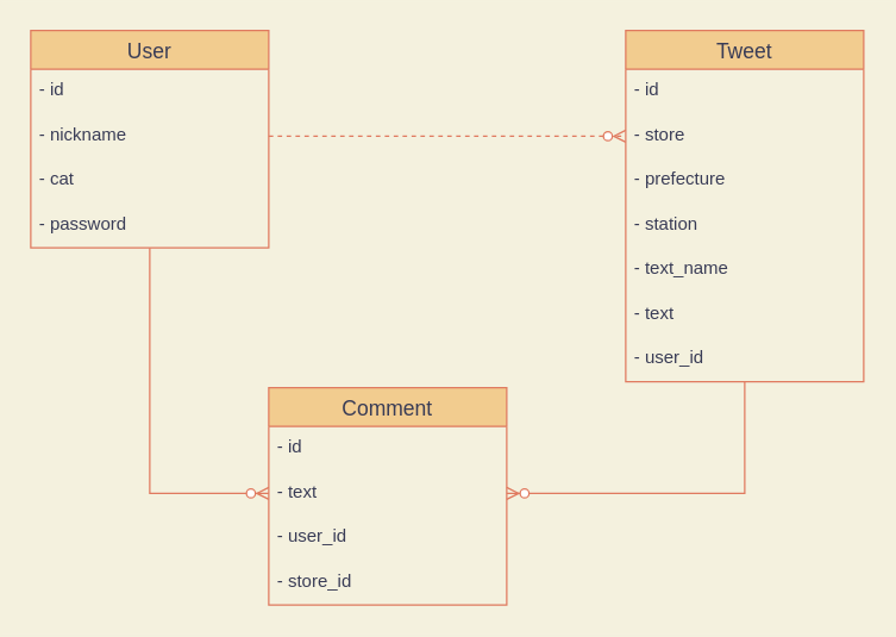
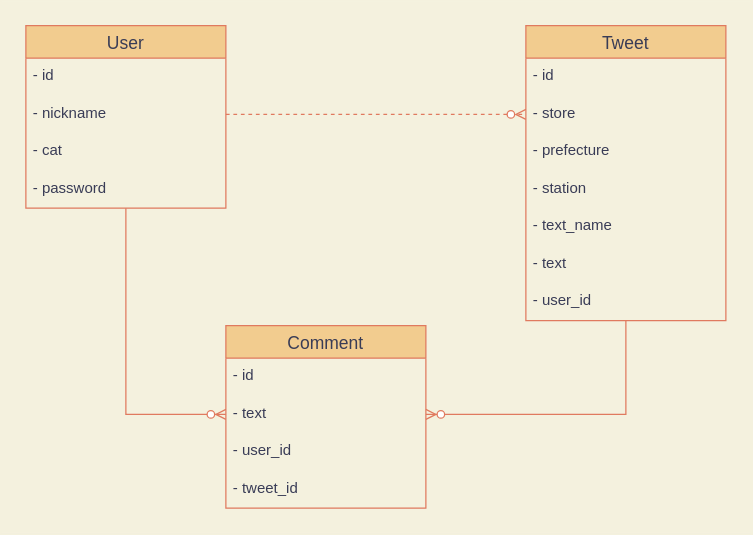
  <mxCell id="0" />
  <mxCell id="1" parent="0" />
  <mxCell id="2" style="edgeStyle=orthogonalEdgeStyle;rounded=0;sketch=0;jumpSize=6;orthogonalLoop=1;jettySize=auto;html=1;entryX=0;entryY=0.5;entryDx=0;entryDy=0;startSize=6;endArrow=ERzeroToMany;endFill=1;strokeColor=#E07A5F;strokeWidth=1;fillColor=#F2CC8F;fontColor=#393C56;labelBackgroundColor=#F4F1DE;" parent="1" source="3" target="19" edge="1"><mxGeometry relative="1" as="geometry" /></mxCell>
  <mxCell id="3" value="User" style="swimlane;fontStyle=0;childLayout=stackLayout;horizontal=1;startSize=26;horizontalStack=0;resizeParent=1;resizeParentMax=0;resizeLast=0;collapsible=1;marginBottom=0;align=center;fontSize=14;rounded=0;sketch=0;strokeColor=#E07A5F;fillColor=#F2CC8F;fontColor=#393C56;" parent="1" vertex="1"><mxGeometry x="20" y="20" width="160" height="146" as="geometry" /></mxCell>
  <mxCell id="4" value="- id" style="text;strokeColor=none;fillColor=none;spacingLeft=4;spacingRight=4;overflow=hidden;rotatable=0;points=[[0,0.5],[1,0.5]];portConstraint=eastwest;fontSize=12;fontColor=#393C56;" parent="3" vertex="1"><mxGeometry y="26" width="160" height="30" as="geometry" /></mxCell>
  <mxCell id="5" value="- nickname" style="text;strokeColor=none;fillColor=none;spacingLeft=4;spacingRight=4;overflow=hidden;rotatable=0;points=[[0,0.5],[1,0.5]];portConstraint=eastwest;fontSize=12;fontColor=#393C56;" parent="3" vertex="1"><mxGeometry y="56" width="160" height="30" as="geometry" /></mxCell>
  <mxCell id="6" value="- cat" style="text;spacingLeft=4;spacingRight=4;overflow=hidden;rotatable=0;points=[[0,0.5],[1,0.5]];portConstraint=eastwest;fontSize=12;fontColor=#393C56;" parent="3" vertex="1"><mxGeometry y="86" width="160" height="30" as="geometry" /></mxCell>
  <mxCell id="7" value="- password" style="text;strokeColor=none;fillColor=none;spacingLeft=4;spacingRight=4;overflow=hidden;rotatable=0;points=[[0,0.5],[1,0.5]];portConstraint=eastwest;fontSize=12;fontColor=#393C56;" parent="3" vertex="1"><mxGeometry y="116" width="160" height="30" as="geometry" /></mxCell>
  <mxCell id="8" style="edgeStyle=orthogonalEdgeStyle;sketch=0;jumpSize=6;orthogonalLoop=1;jettySize=auto;html=1;entryX=1;entryY=0.5;entryDx=0;entryDy=0;startSize=6;endArrow=ERzeroToMany;endFill=1;strokeColor=#E07A5F;strokeWidth=1;fillColor=#F2CC8F;fontColor=#393C56;rounded=0;labelBackgroundColor=#F4F1DE;" parent="1" source="9" target="19" edge="1"><mxGeometry relative="1" as="geometry" /></mxCell>
  <mxCell id="9" value="Tweet" style="swimlane;fontStyle=0;childLayout=stackLayout;horizontal=1;startSize=26;horizontalStack=0;resizeParent=1;resizeParentMax=0;resizeLast=0;collapsible=1;marginBottom=0;align=center;fontSize=14;rounded=0;sketch=0;strokeColor=#E07A5F;fillColor=#F2CC8F;fontColor=#393C56;" parent="1" vertex="1"><mxGeometry x="420" y="20" width="160" height="236" as="geometry" /></mxCell>
  <mxCell id="10" value="- id" style="text;strokeColor=none;fillColor=none;spacingLeft=4;spacingRight=4;overflow=hidden;rotatable=0;points=[[0,0.5],[1,0.5]];portConstraint=eastwest;fontSize=12;fontColor=#393C56;" parent="9" vertex="1"><mxGeometry y="26" width="160" height="30" as="geometry" /></mxCell>
  <mxCell id="11" value="- store" style="text;strokeColor=none;fillColor=none;spacingLeft=4;spacingRight=4;overflow=hidden;rotatable=0;points=[[0,0.5],[1,0.5]];portConstraint=eastwest;fontSize=12;fontColor=#393C56;" parent="9" vertex="1"><mxGeometry y="56" width="160" height="30" as="geometry" /></mxCell>
  <mxCell id="12" value="- prefecture" style="text;strokeColor=none;fillColor=none;spacingLeft=4;spacingRight=4;overflow=hidden;rotatable=0;points=[[0,0.5],[1,0.5]];portConstraint=eastwest;fontSize=12;fontColor=#393C56;" parent="9" vertex="1"><mxGeometry y="86" width="160" height="30" as="geometry" /></mxCell>
  <mxCell id="13" value="- station" style="text;strokeColor=none;fillColor=none;spacingLeft=4;spacingRight=4;overflow=hidden;rotatable=0;points=[[0,0.5],[1,0.5]];portConstraint=eastwest;fontSize=12;fontColor=#393C56;" parent="9" vertex="1"><mxGeometry y="116" width="160" height="30" as="geometry" /></mxCell>
  <mxCell id="14" value="- text_name" style="text;strokeColor=none;fillColor=none;spacingLeft=4;spacingRight=4;overflow=hidden;rotatable=0;points=[[0,0.5],[1,0.5]];portConstraint=eastwest;fontSize=12;fontColor=#393C56;" parent="9" vertex="1"><mxGeometry y="146" width="160" height="30" as="geometry" /></mxCell>
  <mxCell id="15" value="- text" style="text;strokeColor=none;fillColor=none;spacingLeft=4;spacingRight=4;overflow=hidden;rotatable=0;points=[[0,0.5],[1,0.5]];portConstraint=eastwest;fontSize=12;fontColor=#393C56;" parent="9" vertex="1"><mxGeometry y="176" width="160" height="30" as="geometry" /></mxCell>
  <mxCell id="16" value="- user_id" style="text;strokeColor=none;fillColor=none;spacingLeft=4;spacingRight=4;overflow=hidden;rotatable=0;points=[[0,0.5],[1,0.5]];portConstraint=eastwest;fontSize=12;fontColor=#393C56;" parent="9" vertex="1"><mxGeometry y="206" width="160" height="30" as="geometry" /></mxCell>
  <mxCell id="17" value="Comment" style="swimlane;fontStyle=0;childLayout=stackLayout;horizontal=1;startSize=26;horizontalStack=0;resizeParent=1;resizeParentMax=0;resizeLast=0;collapsible=1;marginBottom=0;align=center;fontSize=14;rounded=0;sketch=0;strokeColor=#E07A5F;fillColor=#F2CC8F;fontColor=#393C56;" parent="1" vertex="1"><mxGeometry x="180" y="260" width="160" height="146" as="geometry" /></mxCell>
  <mxCell id="18" value="- id" style="text;strokeColor=none;fillColor=none;spacingLeft=4;spacingRight=4;overflow=hidden;rotatable=0;points=[[0,0.5],[1,0.5]];portConstraint=eastwest;fontSize=12;fontColor=#393C56;" parent="17" vertex="1"><mxGeometry y="26" width="160" height="30" as="geometry" /></mxCell>
  <mxCell id="19" value="- text" style="text;strokeColor=none;fillColor=none;spacingLeft=4;spacingRight=4;overflow=hidden;rotatable=0;points=[[0,0.5],[1,0.5]];portConstraint=eastwest;fontSize=12;fontColor=#393C56;" parent="17" vertex="1"><mxGeometry y="56" width="160" height="30" as="geometry" /></mxCell>
  <mxCell id="20" value="- user_id" style="text;strokeColor=none;fillColor=none;spacingLeft=4;spacingRight=4;overflow=hidden;rotatable=0;points=[[0,0.5],[1,0.5]];portConstraint=eastwest;fontSize=12;fontColor=#393C56;" parent="17" vertex="1"><mxGeometry y="86" width="160" height="30" as="geometry" /></mxCell>
- <mxCell id="21" value="- store_id" style="text;strokeColor=none;fillColor=none;spacingLeft=4;spacingRight=4;overflow=hidden;rotatable=0;points=[[0,0.5],[1,0.5]];portConstraint=eastwest;fontSize=12;fontColor=#393C56;" parent="17" vertex="1"><mxGeometry y="116" width="160" height="30" as="geometry" /></mxCell>
+ <mxCell id="21" value="- tweet_id" style="text;strokeColor=none;fillColor=none;spacingLeft=4;spacingRight=4;overflow=hidden;rotatable=0;points=[[0,0.5],[1,0.5]];portConstraint=eastwest;fontSize=12;fontColor=#393C56;" parent="17" vertex="1"><mxGeometry y="116" width="160" height="30" as="geometry" /></mxCell>
  <mxCell id="22" style="edgeStyle=orthogonalEdgeStyle;rounded=0;sketch=0;jumpSize=6;orthogonalLoop=1;jettySize=auto;html=1;entryX=0;entryY=0.5;entryDx=0;entryDy=0;startSize=6;endArrow=ERzeroToMany;endFill=1;strokeColor=#E07A5F;strokeWidth=1;fillColor=#F2CC8F;fontColor=#393C56;labelBackgroundColor=#F4F1DE;dashed=1;" parent="1" source="5" target="11" edge="1"><mxGeometry relative="1" as="geometry" /></mxCell>
